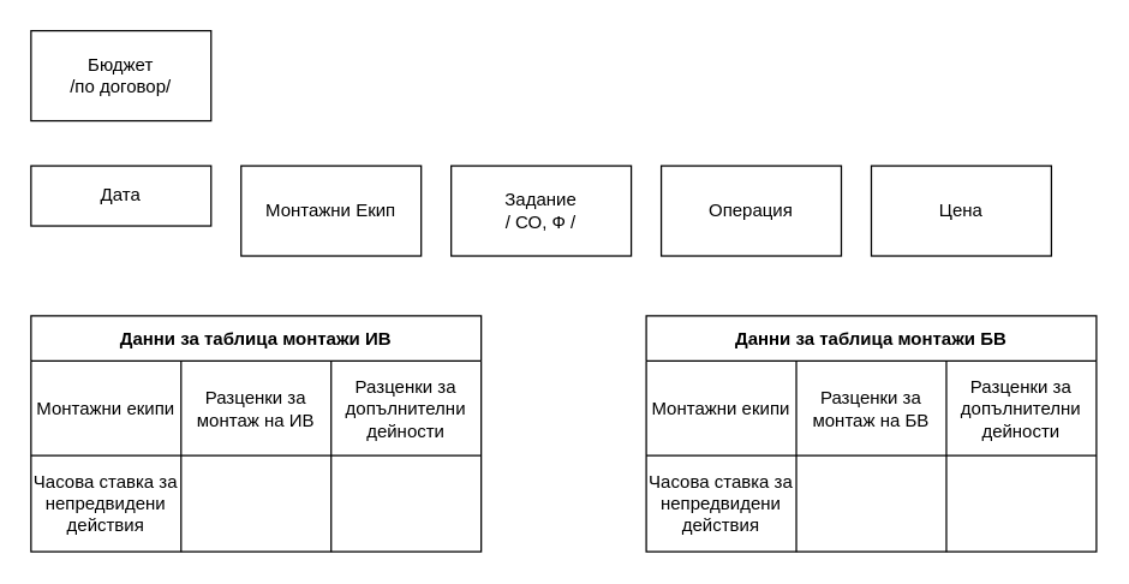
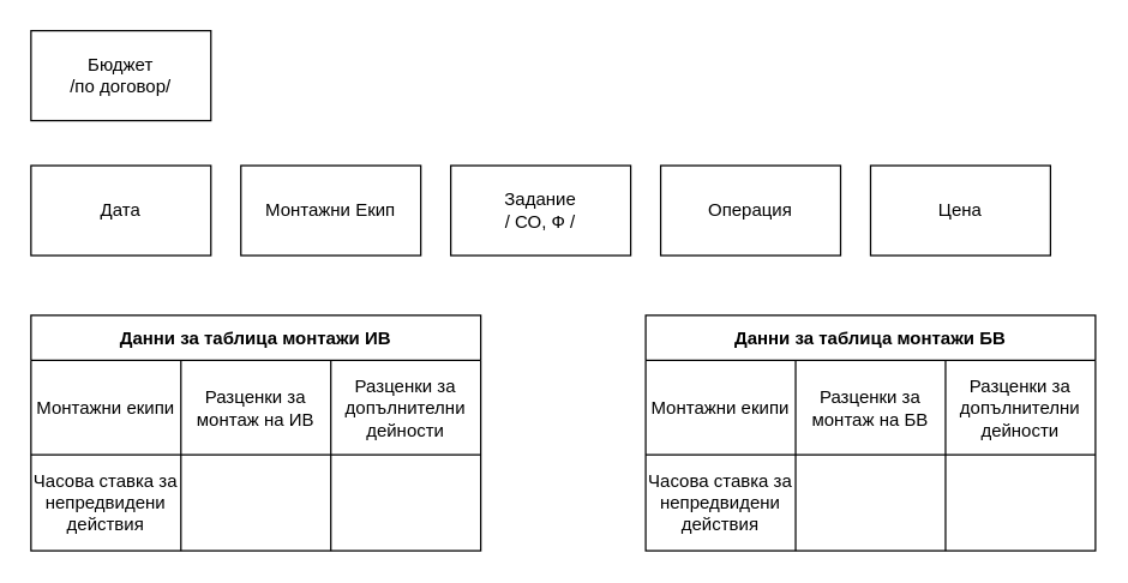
  <mxCell id="0" />
  <mxCell id="1" parent="0" />
  <mxCell id="2" value="&lt;div&gt;Бюджет&lt;/div&gt;&lt;div&gt;/по договор/&lt;br&gt;&lt;/div&gt;" style="rounded=0;whiteSpace=wrap;html=1;" vertex="1" parent="1"><mxGeometry x="20" y="20" width="120" height="60" as="geometry" /></mxCell>
  <mxCell id="3" value="Монтажни Екип" style="rounded=0;whiteSpace=wrap;html=1;" vertex="1" parent="1"><mxGeometry x="160" y="110" width="120" height="60" as="geometry" /></mxCell>
- <mxCell id="4" value="Дата" style="rounded=0;whiteSpace=wrap;html=1;" vertex="1" parent="1"><mxGeometry x="20" y="110" width="120" height="40" as="geometry" /></mxCell>
+ <mxCell id="4" value="Дата" style="rounded=0;whiteSpace=wrap;html=1;" vertex="1" parent="1"><mxGeometry x="20" y="110" width="120" height="60" as="geometry" /></mxCell>
  <mxCell id="5" value="&lt;div&gt;Задание&lt;/div&gt;&lt;div&gt;/ СО, Ф /&lt;br&gt;&lt;/div&gt;" style="rounded=0;whiteSpace=wrap;html=1;" vertex="1" parent="1"><mxGeometry x="300" y="110" width="120" height="60" as="geometry" /></mxCell>
  <mxCell id="6" value="Операция" style="rounded=0;whiteSpace=wrap;html=1;" vertex="1" parent="1"><mxGeometry x="440" y="110" width="120" height="60" as="geometry" /></mxCell>
  <mxCell id="7" value="Цена" style="rounded=0;whiteSpace=wrap;html=1;" vertex="1" parent="1"><mxGeometry x="580" y="110" width="120" height="60" as="geometry" /></mxCell>
  <mxCell id="8" value="Данни за таблица монтажи ИВ" style="shape=table;startSize=30;container=1;collapsible=0;childLayout=tableLayout;fontStyle=1;align=center;" vertex="1" parent="1"><mxGeometry x="20" y="210" width="300" height="157" as="geometry" /></mxCell>
  <mxCell id="9" value="" style="shape=tableRow;horizontal=0;startSize=0;swimlaneHead=0;swimlaneBody=0;top=0;left=0;bottom=0;right=0;collapsible=0;dropTarget=0;fillColor=none;points=[[0,0.5],[1,0.5]];portConstraint=eastwest;" vertex="1" parent="8"><mxGeometry y="30" width="300" height="63" as="geometry" /></mxCell>
  <mxCell id="10" value="Монтажни екипи" style="shape=partialRectangle;html=1;whiteSpace=wrap;connectable=0;fillColor=none;top=0;left=0;bottom=0;right=0;overflow=hidden;" vertex="1" parent="9"><mxGeometry width="100" height="63" as="geometry"><mxRectangle width="100" height="63" as="alternateBounds" /></mxGeometry></mxCell>
  <mxCell id="11" value="Разценки за монтаж на ИВ" style="shape=partialRectangle;html=1;whiteSpace=wrap;connectable=0;fillColor=none;top=0;left=0;bottom=0;right=0;overflow=hidden;" vertex="1" parent="9"><mxGeometry x="100" width="100" height="63" as="geometry"><mxRectangle width="100" height="63" as="alternateBounds" /></mxGeometry></mxCell>
  <mxCell id="12" value="Разценки за допълнителни дейности " style="shape=partialRectangle;html=1;whiteSpace=wrap;connectable=0;fillColor=none;top=0;left=0;bottom=0;right=0;overflow=hidden;" vertex="1" parent="9"><mxGeometry x="200" width="100" height="63" as="geometry"><mxRectangle width="100" height="63" as="alternateBounds" /></mxGeometry></mxCell>
  <mxCell id="13" value="" style="shape=tableRow;horizontal=0;startSize=0;swimlaneHead=0;swimlaneBody=0;top=0;left=0;bottom=0;right=0;collapsible=0;dropTarget=0;fillColor=none;points=[[0,0.5],[1,0.5]];portConstraint=eastwest;" vertex="1" parent="8"><mxGeometry y="93" width="300" height="64" as="geometry" /></mxCell>
  <mxCell id="14" value="Часова ставка за непредвидени действия" style="shape=partialRectangle;html=1;whiteSpace=wrap;connectable=0;fillColor=none;top=0;left=0;bottom=0;right=0;overflow=hidden;" vertex="1" parent="13"><mxGeometry width="100" height="64" as="geometry"><mxRectangle width="100" height="64" as="alternateBounds" /></mxGeometry></mxCell>
  <mxCell id="15" value="" style="shape=partialRectangle;html=1;whiteSpace=wrap;connectable=0;fillColor=none;top=0;left=0;bottom=0;right=0;overflow=hidden;" vertex="1" parent="13"><mxGeometry x="100" width="100" height="64" as="geometry"><mxRectangle width="100" height="64" as="alternateBounds" /></mxGeometry></mxCell>
  <mxCell id="16" value="" style="shape=partialRectangle;html=1;whiteSpace=wrap;connectable=0;fillColor=none;top=0;left=0;bottom=0;right=0;overflow=hidden;" vertex="1" parent="13"><mxGeometry x="200" width="100" height="64" as="geometry"><mxRectangle width="100" height="64" as="alternateBounds" /></mxGeometry></mxCell>
  <mxCell id="17" value="Данни за таблица монтажи БВ" style="shape=table;startSize=30;container=1;collapsible=0;childLayout=tableLayout;fontStyle=1;align=center;" vertex="1" parent="1"><mxGeometry x="430" y="210" width="300" height="157" as="geometry" /></mxCell>
  <mxCell id="18" value="" style="shape=tableRow;horizontal=0;startSize=0;swimlaneHead=0;swimlaneBody=0;top=0;left=0;bottom=0;right=0;collapsible=0;dropTarget=0;fillColor=none;points=[[0,0.5],[1,0.5]];portConstraint=eastwest;" vertex="1" parent="17"><mxGeometry y="30" width="300" height="63" as="geometry" /></mxCell>
  <mxCell id="19" value="Монтажни екипи" style="shape=partialRectangle;html=1;whiteSpace=wrap;connectable=0;fillColor=none;top=0;left=0;bottom=0;right=0;overflow=hidden;" vertex="1" parent="18"><mxGeometry width="100" height="63" as="geometry"><mxRectangle width="100" height="63" as="alternateBounds" /></mxGeometry></mxCell>
  <mxCell id="20" value="Разценки за монтаж на БВ" style="shape=partialRectangle;html=1;whiteSpace=wrap;connectable=0;fillColor=none;top=0;left=0;bottom=0;right=0;overflow=hidden;" vertex="1" parent="18"><mxGeometry x="100" width="100" height="63" as="geometry"><mxRectangle width="100" height="63" as="alternateBounds" /></mxGeometry></mxCell>
  <mxCell id="21" value="Разценки за допълнителни дейности " style="shape=partialRectangle;html=1;whiteSpace=wrap;connectable=0;fillColor=none;top=0;left=0;bottom=0;right=0;overflow=hidden;" vertex="1" parent="18"><mxGeometry x="200" width="100" height="63" as="geometry"><mxRectangle width="100" height="63" as="alternateBounds" /></mxGeometry></mxCell>
  <mxCell id="22" value="" style="shape=tableRow;horizontal=0;startSize=0;swimlaneHead=0;swimlaneBody=0;top=0;left=0;bottom=0;right=0;collapsible=0;dropTarget=0;fillColor=none;points=[[0,0.5],[1,0.5]];portConstraint=eastwest;" vertex="1" parent="17"><mxGeometry y="93" width="300" height="64" as="geometry" /></mxCell>
  <mxCell id="23" value="Часова ставка за непредвидени действия" style="shape=partialRectangle;html=1;whiteSpace=wrap;connectable=0;fillColor=none;top=0;left=0;bottom=0;right=0;overflow=hidden;" vertex="1" parent="22"><mxGeometry width="100" height="64" as="geometry"><mxRectangle width="100" height="64" as="alternateBounds" /></mxGeometry></mxCell>
  <mxCell id="24" value="" style="shape=partialRectangle;html=1;whiteSpace=wrap;connectable=0;fillColor=none;top=0;left=0;bottom=0;right=0;overflow=hidden;" vertex="1" parent="22"><mxGeometry x="100" width="100" height="64" as="geometry"><mxRectangle width="100" height="64" as="alternateBounds" /></mxGeometry></mxCell>
  <mxCell id="25" value="" style="shape=partialRectangle;html=1;whiteSpace=wrap;connectable=0;fillColor=none;top=0;left=0;bottom=0;right=0;overflow=hidden;" vertex="1" parent="22"><mxGeometry x="200" width="100" height="64" as="geometry"><mxRectangle width="100" height="64" as="alternateBounds" /></mxGeometry></mxCell>
